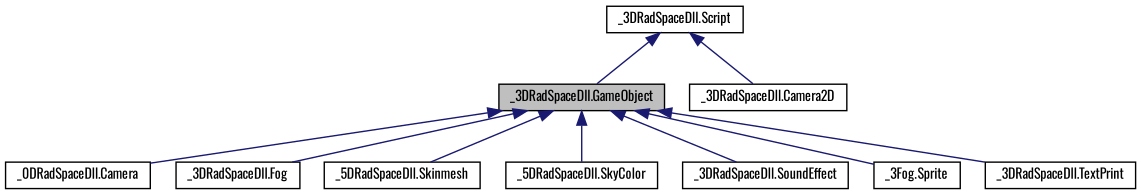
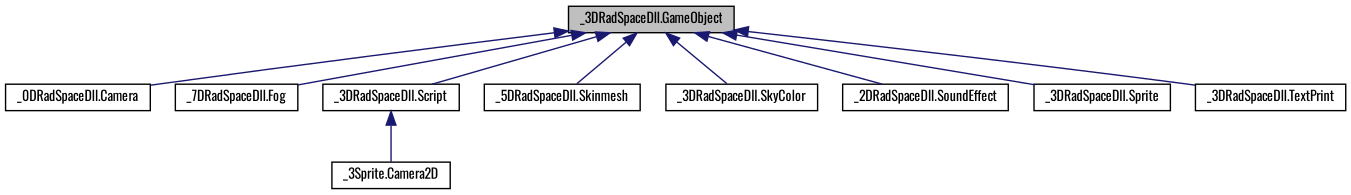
  digraph {
    fontname=Oswald
    rankdir=TB
    node [color=black fillcolor=white fontname=Oswald fontsize=10 shape=record style=filled]
    edge [color=midnightblue dir=back fontname=Oswald fontsize=10 labelfontname=Helvetica labelfontsize=10 style=solid]
    n1 [fillcolor=grey75 fontcolor=black height=0.2 label="_3DRadSpaceDll.GameObject" width=0.4]
    n2 [height=0.2 label="_0DRadSpaceDll.Camera" width=0.4]
-   n3 [height=0.2 label="_3DRadSpaceDll.Fog" width=0.4]
+   n3 [height=0.2 label="_7DRadSpaceDll.Fog" width=0.4]
    n4 [height=0.2 label="_3DRadSpaceDll.Script" width=0.4]
    n5 [height=0.2 label="_5DRadSpaceDll.Skinmesh" width=0.4]
-   n6 [height=0.2 label="_5DRadSpaceDll.SkyColor" width=0.4]
-   n7 [height=0.2 label="_3DRadSpaceDll.SoundEffect" width=0.4]
-   n8 [height=0.2 label="_3Fog.Sprite" width=0.4]
+   n6 [height=0.2 label="_3DRadSpaceDll.SkyColor" width=0.4]
+   n7 [height=0.2 label="_2DRadSpaceDll.SoundEffect" width=0.4]
+   n8 [height=0.2 label="_3DRadSpaceDll.Sprite" width=0.4]
    n9 [height=0.2 label="_3DRadSpaceDll.TextPrint" width=0.4]
-   n10 [height=0.2 label="_3DRadSpaceDll.Camera2D" width=0.4]
+   n10 [height=0.2 label="_3Sprite.Camera2D" width=0.4]
    n1 -> n2
    n1 -> n3
-   n4 -> n1
+   n1 -> n4
    n1 -> n5
    n1 -> n6
    n1 -> n7
    n1 -> n8
    n1 -> n9
    n4 -> n10
  }
